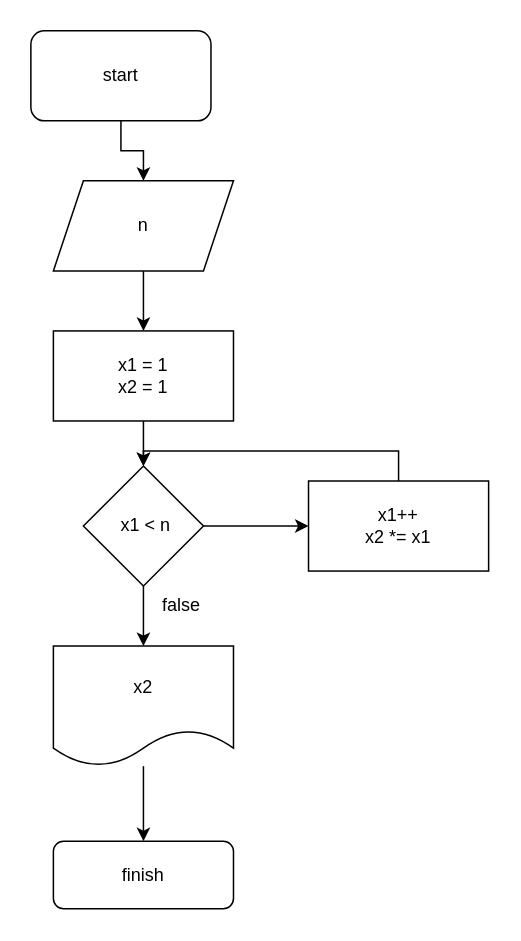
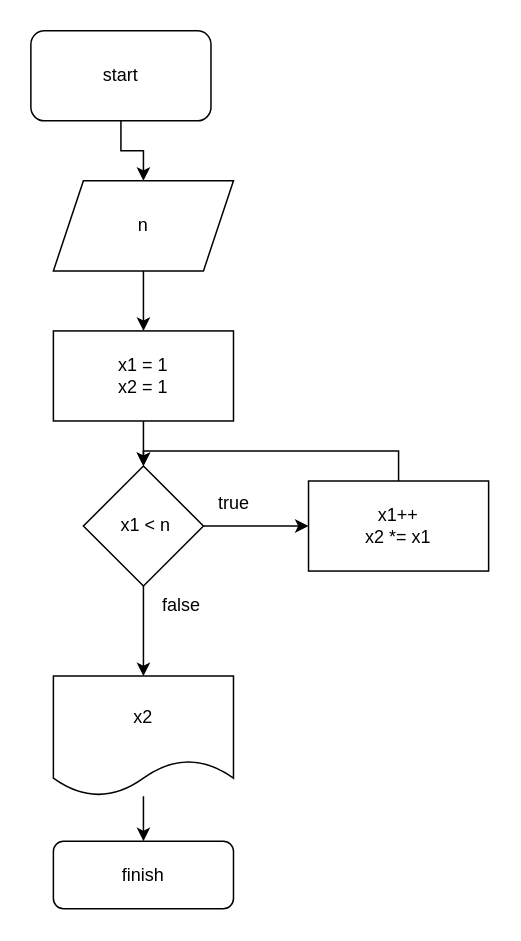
  <mxCell id="0" />
  <mxCell id="1" parent="0" />
  <mxCell id="2" value="" style="edgeStyle=orthogonalEdgeStyle;rounded=0;orthogonalLoop=1;jettySize=auto;html=1;" edge="1" parent="1" source="3" target="5"><mxGeometry relative="1" as="geometry" /></mxCell>
  <mxCell id="3" value="start" style="rounded=1;whiteSpace=wrap;html=1;" vertex="1" parent="1"><mxGeometry x="20" y="20" width="120" height="60" as="geometry" /></mxCell>
  <mxCell id="4" value="" style="edgeStyle=orthogonalEdgeStyle;rounded=0;orthogonalLoop=1;jettySize=auto;html=1;" edge="1" parent="1" source="5" target="7"><mxGeometry relative="1" as="geometry" /></mxCell>
  <mxCell id="5" value="n" style="shape=parallelogram;perimeter=parallelogramPerimeter;whiteSpace=wrap;html=1;fixedSize=1;" vertex="1" parent="1"><mxGeometry x="35" y="120" width="120" height="60" as="geometry" /></mxCell>
  <mxCell id="6" value="" style="edgeStyle=orthogonalEdgeStyle;rounded=0;orthogonalLoop=1;jettySize=auto;html=1;" edge="1" parent="1" source="7" target="10"><mxGeometry relative="1" as="geometry" /></mxCell>
  <mxCell id="7" value="x1 = 1&lt;br&gt;x2 = 1" style="rounded=0;whiteSpace=wrap;html=1;" vertex="1" parent="1"><mxGeometry x="35" y="220" width="120" height="60" as="geometry" /></mxCell>
  <mxCell id="8" value="" style="edgeStyle=orthogonalEdgeStyle;rounded=0;orthogonalLoop=1;jettySize=auto;html=1;" edge="1" parent="1" source="10" target="12"><mxGeometry relative="1" as="geometry" /></mxCell>
  <mxCell id="9" value="" style="edgeStyle=orthogonalEdgeStyle;rounded=0;orthogonalLoop=1;jettySize=auto;html=1;" edge="1" parent="1" source="10" target="15"><mxGeometry relative="1" as="geometry" /></mxCell>
  <mxCell id="10" value="&amp;nbsp;x1 &amp;lt; n" style="rhombus;whiteSpace=wrap;html=1;rounded=0;" vertex="1" parent="1"><mxGeometry x="55" y="310" width="80" height="80" as="geometry" /></mxCell>
  <mxCell id="11" style="edgeStyle=orthogonalEdgeStyle;rounded=0;orthogonalLoop=1;jettySize=auto;html=1;exitX=0.5;exitY=0;exitDx=0;exitDy=0;entryX=0.5;entryY=0;entryDx=0;entryDy=0;" edge="1" parent="1" source="12" target="10"><mxGeometry relative="1" as="geometry"><Array as="points"><mxPoint x="265" y="300" /><mxPoint x="95" y="300" /></Array></mxGeometry></mxCell>
  <mxCell id="12" value="x1++&lt;br&gt;x2 *= x1" style="whiteSpace=wrap;html=1;rounded=0;" vertex="1" parent="1"><mxGeometry x="205" y="320" width="120" height="60" as="geometry" /></mxCell>
+ <mxCell id="13" value="true" style="text;html=1;align=center;verticalAlign=middle;resizable=0;points=[];autosize=1;strokeColor=none;fillColor=none;" vertex="1" parent="1"><mxGeometry x="135" y="320" width="40" height="30" as="geometry" /></mxCell>
  <mxCell id="14" value="" style="edgeStyle=orthogonalEdgeStyle;rounded=0;orthogonalLoop=1;jettySize=auto;html=1;" edge="1" parent="1" source="15" target="17"><mxGeometry relative="1" as="geometry" /></mxCell>
- <mxCell id="15" value="x2" style="shape=document;whiteSpace=wrap;html=1;boundedLbl=1;rounded=0;" vertex="1" parent="1"><mxGeometry x="35" y="430" width="120" height="80" as="geometry" /></mxCell>
+ <mxCell id="15" value="x2" style="shape=document;whiteSpace=wrap;html=1;boundedLbl=1;rounded=0;" vertex="1" parent="1"><mxGeometry x="35" y="450" width="120" height="80" as="geometry" /></mxCell>
  <mxCell id="16" value="false" style="text;html=1;align=center;verticalAlign=middle;resizable=0;points=[];autosize=1;strokeColor=none;fillColor=none;" vertex="1" parent="1"><mxGeometry x="95" y="388" width="50" height="30" as="geometry" /></mxCell>
  <mxCell id="17" value="finish" style="rounded=1;whiteSpace=wrap;html=1;" vertex="1" parent="1"><mxGeometry x="35" y="560" width="120" height="45" as="geometry" /></mxCell>
